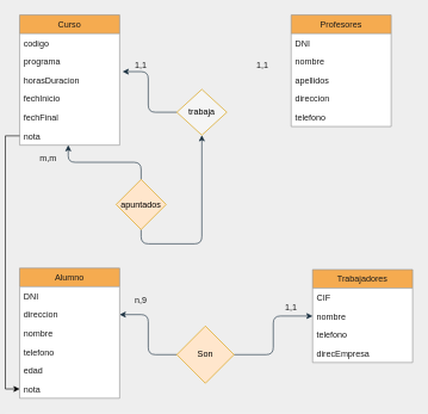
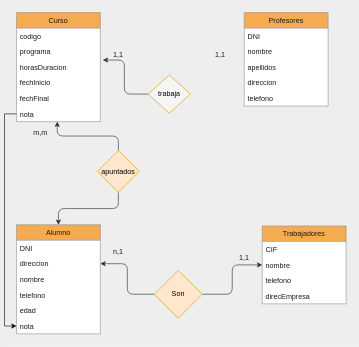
  <mxCell id="0" />
  <mxCell id="1" parent="0" />
  <mxCell id="2" value="Alumno" style="swimlane;fontStyle=0;childLayout=stackLayout;horizontal=1;startSize=26;horizontalStack=0;resizeParent=1;resizeParentMax=0;resizeLast=0;collapsible=1;marginBottom=0;fillColor=#F5AB50;strokeColor=#909090;swimlaneFillColor=#ffffff;fontColor=#1A1A1A;" parent="1" vertex="1"><mxGeometry x="20" y="374" width="140" height="182" as="geometry" /></mxCell>
  <mxCell id="3" value="DNI" style="text;strokeColor=none;fillColor=none;align=left;verticalAlign=top;spacingLeft=4;spacingRight=4;overflow=hidden;rotatable=0;points=[[0,0.5],[1,0.5]];portConstraint=eastwest;fontColor=#1A1A1A;" parent="2" vertex="1"><mxGeometry y="26" width="140" height="26" as="geometry" /></mxCell>
  <mxCell id="4" value="direccion" style="text;strokeColor=none;fillColor=none;align=left;verticalAlign=top;spacingLeft=4;spacingRight=4;overflow=hidden;rotatable=0;points=[[0,0.5],[1,0.5]];portConstraint=eastwest;fontColor=#1A1A1A;" parent="2" vertex="1"><mxGeometry y="52" width="140" height="26" as="geometry" /></mxCell>
  <mxCell id="5" value="nombre" style="text;strokeColor=none;fillColor=none;align=left;verticalAlign=top;spacingLeft=4;spacingRight=4;overflow=hidden;rotatable=0;points=[[0,0.5],[1,0.5]];portConstraint=eastwest;fontColor=#1A1A1A;" parent="2" vertex="1"><mxGeometry y="78" width="140" height="26" as="geometry" /></mxCell>
  <mxCell id="6" value="telefono" style="text;strokeColor=none;fillColor=none;align=left;verticalAlign=top;spacingLeft=4;spacingRight=4;overflow=hidden;rotatable=0;points=[[0,0.5],[1,0.5]];portConstraint=eastwest;fontColor=#1A1A1A;" parent="2" vertex="1"><mxGeometry y="104" width="140" height="26" as="geometry" /></mxCell>
  <mxCell id="7" value="edad" style="text;strokeColor=none;fillColor=none;align=left;verticalAlign=top;spacingLeft=4;spacingRight=4;overflow=hidden;rotatable=0;points=[[0,0.5],[1,0.5]];portConstraint=eastwest;fontColor=#1A1A1A;" vertex="1" parent="2"><mxGeometry y="130" width="140" height="26" as="geometry" /></mxCell>
  <mxCell id="8" value="nota" style="text;strokeColor=none;fillColor=none;align=left;verticalAlign=top;spacingLeft=4;spacingRight=4;overflow=hidden;rotatable=0;points=[[0,0.5],[1,0.5]];portConstraint=eastwest;fontColor=#1A1A1A;" parent="2" vertex="1"><mxGeometry y="156" width="140" height="26" as="geometry" /></mxCell>
  <mxCell id="9" value="Trabajadores" style="swimlane;fontStyle=0;childLayout=stackLayout;horizontal=1;startSize=26;horizontalStack=0;resizeParent=1;resizeParentMax=0;resizeLast=0;collapsible=1;marginBottom=0;fillColor=#F5AB50;strokeColor=#909090;swimlaneFillColor=#ffffff;fontColor=#1A1A1A;" parent="1" vertex="1"><mxGeometry x="430" y="376" width="140" height="130" as="geometry" /></mxCell>
  <mxCell id="10" value="CIF" style="text;strokeColor=none;fillColor=none;align=left;verticalAlign=top;spacingLeft=4;spacingRight=4;overflow=hidden;rotatable=0;points=[[0,0.5],[1,0.5]];portConstraint=eastwest;fontColor=#1A1A1A;" parent="9" vertex="1"><mxGeometry y="26" width="140" height="26" as="geometry" /></mxCell>
  <mxCell id="11" value="nombre" style="text;strokeColor=none;fillColor=none;align=left;verticalAlign=top;spacingLeft=4;spacingRight=4;overflow=hidden;rotatable=0;points=[[0,0.5],[1,0.5]];portConstraint=eastwest;fontColor=#1A1A1A;" parent="9" vertex="1"><mxGeometry y="52" width="140" height="26" as="geometry" /></mxCell>
  <mxCell id="12" value="telefono" style="text;strokeColor=none;fillColor=none;align=left;verticalAlign=top;spacingLeft=4;spacingRight=4;overflow=hidden;rotatable=0;points=[[0,0.5],[1,0.5]];portConstraint=eastwest;fontColor=#1A1A1A;" parent="9" vertex="1"><mxGeometry y="78" width="140" height="26" as="geometry" /></mxCell>
  <mxCell id="13" value="direcEmpresa" style="text;strokeColor=none;fillColor=none;align=left;verticalAlign=top;spacingLeft=4;spacingRight=4;overflow=hidden;rotatable=0;points=[[0,0.5],[1,0.5]];portConstraint=eastwest;fontColor=#1A1A1A;" parent="9" vertex="1"><mxGeometry y="104" width="140" height="26" as="geometry" /></mxCell>
  <mxCell id="14" style="edgeStyle=orthogonalEdgeStyle;orthogonalLoop=1;jettySize=auto;html=1;exitX=1;exitY=0.5;exitDx=0;exitDy=0;entryX=0;entryY=0.5;entryDx=0;entryDy=0;strokeColor=#182E3E;fontColor=#1A1A1A;labelBackgroundColor=#EEEEEE;" parent="1" source="16" target="11" edge="1"><mxGeometry relative="1" as="geometry" /></mxCell>
  <mxCell id="15" style="edgeStyle=orthogonalEdgeStyle;orthogonalLoop=1;jettySize=auto;html=1;exitX=0;exitY=0.5;exitDx=0;exitDy=0;entryX=1;entryY=0.5;entryDx=0;entryDy=0;strokeColor=#182E3E;fontColor=#1A1A1A;labelBackgroundColor=#EEEEEE;" parent="1" source="16" target="4" edge="1"><mxGeometry relative="1" as="geometry" /></mxCell>
- <mxCell id="16" value="Son" style="rhombus;whiteSpace=wrap;html=1;fillColor=#ffe6cc;strokeColor=#d79b00;" parent="1" vertex="1"><mxGeometry x="240" y="455" width="80" height="80" as="geometry" /></mxCell>
+ <mxCell id="16" value="Son" style="rhombus;whiteSpace=wrap;html=1;fillColor=#ffe6cc;strokeColor=#d79b00;" parent="1" vertex="1"><mxGeometry x="250" y="450" width="80" height="80" as="geometry" /></mxCell>
  <mxCell id="17" value="0,1" style="text;strokeColor=none;fillColor=none;align=left;verticalAlign=top;spacingLeft=4;spacingRight=4;overflow=hidden;rotatable=0;points=[[0,0.5],[1,0.5]];portConstraint=eastwest;fontColor=#1A1A1A;" parent="1" vertex="1"><mxGeometry x="70" y="110" width="60" height="26" as="geometry" /></mxCell>
  <mxCell id="18" value="Curso" style="swimlane;fontStyle=0;childLayout=stackLayout;horizontal=1;startSize=26;horizontalStack=0;resizeParent=1;resizeParentMax=0;resizeLast=0;collapsible=1;marginBottom=0;fillColor=#F5AB50;strokeColor=#909090;swimlaneFillColor=#ffffff;fontColor=#1A1A1A;" parent="1" vertex="1"><mxGeometry x="20" y="20" width="140" height="182" as="geometry" /></mxCell>
  <mxCell id="19" value="codigo" style="text;strokeColor=none;fillColor=none;align=left;verticalAlign=top;spacingLeft=4;spacingRight=4;overflow=hidden;rotatable=0;points=[[0,0.5],[1,0.5]];portConstraint=eastwest;fontColor=#1A1A1A;" parent="18" vertex="1"><mxGeometry y="26" width="140" height="26" as="geometry" /></mxCell>
  <mxCell id="20" value="programa" style="text;strokeColor=none;fillColor=none;align=left;verticalAlign=top;spacingLeft=4;spacingRight=4;overflow=hidden;rotatable=0;points=[[0,0.5],[1,0.5]];portConstraint=eastwest;fontColor=#1A1A1A;" parent="18" vertex="1"><mxGeometry y="52" width="140" height="26" as="geometry" /></mxCell>
  <mxCell id="21" value="horasDuracion" style="text;strokeColor=none;fillColor=none;align=left;verticalAlign=top;spacingLeft=4;spacingRight=4;overflow=hidden;rotatable=0;points=[[0,0.5],[1,0.5]];portConstraint=eastwest;fontColor=#1A1A1A;" parent="18" vertex="1"><mxGeometry y="78" width="140" height="26" as="geometry" /></mxCell>
  <mxCell id="22" value="fechInicio" style="text;strokeColor=none;fillColor=none;align=left;verticalAlign=top;spacingLeft=4;spacingRight=4;overflow=hidden;rotatable=0;points=[[0,0.5],[1,0.5]];portConstraint=eastwest;fontColor=#1A1A1A;" parent="18" vertex="1"><mxGeometry y="104" width="140" height="26" as="geometry" /></mxCell>
  <mxCell id="23" value="fechFinal" style="text;strokeColor=none;fillColor=none;align=left;verticalAlign=top;spacingLeft=4;spacingRight=4;overflow=hidden;rotatable=0;points=[[0,0.5],[1,0.5]];portConstraint=eastwest;fontColor=#1A1A1A;" vertex="1" parent="18"><mxGeometry y="130" width="140" height="26" as="geometry" /></mxCell>
  <mxCell id="24" value="nota" style="text;strokeColor=none;fillColor=none;align=left;verticalAlign=top;spacingLeft=4;spacingRight=4;overflow=hidden;rotatable=0;points=[[0,0.5],[1,0.5]];portConstraint=eastwest;fontColor=#1A1A1A;" parent="18" vertex="1"><mxGeometry y="156" width="140" height="26" as="geometry" /></mxCell>
- <mxCell id="25" style="edgeStyle=orthogonalEdgeStyle;orthogonalLoop=1;jettySize=auto;html=1;exitX=0.5;exitY=1;exitDx=0;exitDy=0;strokeColor=#182E3E;fontColor=#1A1A1A;labelBackgroundColor=#EEEEEE;" parent="1" source="27" target="35" edge="1"><mxGeometry relative="1" as="geometry" /></mxCell>
+ <mxCell id="25" style="edgeStyle=orthogonalEdgeStyle;orthogonalLoop=1;jettySize=auto;html=1;exitX=0.5;exitY=1;exitDx=0;exitDy=0;entryX=0.5;entryY=0;entryDx=0;entryDy=0;strokeColor=#182E3E;fontColor=#1A1A1A;labelBackgroundColor=#EEEEEE;" parent="1" source="27" target="2" edge="1"><mxGeometry relative="1" as="geometry" /></mxCell>
  <mxCell id="26" style="edgeStyle=orthogonalEdgeStyle;orthogonalLoop=1;jettySize=auto;html=1;exitX=0.5;exitY=0;exitDx=0;exitDy=0;entryX=0.486;entryY=1;entryDx=0;entryDy=0;entryPerimeter=0;strokeColor=#182E3E;fontColor=#1A1A1A;labelBackgroundColor=#EEEEEE;" parent="1" source="27" target="24" edge="1"><mxGeometry relative="1" as="geometry" /></mxCell>
  <mxCell id="27" value="apuntados" style="rhombus;whiteSpace=wrap;html=1;fillColor=#ffe6cc;strokeColor=#d79b00;" parent="1" vertex="1"><mxGeometry x="155" y="250" width="70" height="70" as="geometry" /></mxCell>
  <mxCell id="28" value="Profesores" style="swimlane;fontStyle=0;childLayout=stackLayout;horizontal=1;startSize=26;horizontalStack=0;resizeParent=1;resizeParentMax=0;resizeLast=0;collapsible=1;marginBottom=0;fillColor=#F5AB50;strokeColor=#909090;swimlaneFillColor=#ffffff;fontColor=#1A1A1A;" parent="1" vertex="1"><mxGeometry x="400" y="20" width="140" height="156" as="geometry" /></mxCell>
  <mxCell id="29" value="DNI" style="text;strokeColor=none;fillColor=none;align=left;verticalAlign=top;spacingLeft=4;spacingRight=4;overflow=hidden;rotatable=0;points=[[0,0.5],[1,0.5]];portConstraint=eastwest;fontColor=#1A1A1A;" parent="28" vertex="1"><mxGeometry y="26" width="140" height="26" as="geometry" /></mxCell>
  <mxCell id="30" value="nombre" style="text;strokeColor=none;fillColor=none;align=left;verticalAlign=top;spacingLeft=4;spacingRight=4;overflow=hidden;rotatable=0;points=[[0,0.5],[1,0.5]];portConstraint=eastwest;fontColor=#1A1A1A;" parent="28" vertex="1"><mxGeometry y="52" width="140" height="26" as="geometry" /></mxCell>
  <mxCell id="31" value="apellidos" style="text;strokeColor=none;fillColor=none;align=left;verticalAlign=top;spacingLeft=4;spacingRight=4;overflow=hidden;rotatable=0;points=[[0,0.5],[1,0.5]];portConstraint=eastwest;fontColor=#1A1A1A;" parent="28" vertex="1"><mxGeometry y="78" width="140" height="26" as="geometry" /></mxCell>
  <mxCell id="32" value="direccion" style="text;strokeColor=none;fillColor=none;align=left;verticalAlign=top;spacingLeft=4;spacingRight=4;overflow=hidden;rotatable=0;points=[[0,0.5],[1,0.5]];portConstraint=eastwest;fontColor=#1A1A1A;" parent="28" vertex="1"><mxGeometry y="104" width="140" height="26" as="geometry" /></mxCell>
  <mxCell id="33" value="telefono" style="text;strokeColor=none;fillColor=none;align=left;verticalAlign=top;spacingLeft=4;spacingRight=4;overflow=hidden;rotatable=0;points=[[0,0.5],[1,0.5]];portConstraint=eastwest;fontColor=#1A1A1A;" parent="28" vertex="1"><mxGeometry y="130" width="140" height="26" as="geometry" /></mxCell>
  <mxCell id="34" style="edgeStyle=orthogonalEdgeStyle;orthogonalLoop=1;jettySize=auto;html=1;exitX=0;exitY=0.5;exitDx=0;exitDy=0;entryX=1.029;entryY=0.046;entryDx=0;entryDy=0;entryPerimeter=0;strokeColor=#182E3E;fontColor=#1A1A1A;labelBackgroundColor=#EEEEEE;" parent="1" source="35" target="21" edge="1"><mxGeometry relative="1" as="geometry" /></mxCell>
  <mxCell id="35" value="trabaja" style="rhombus;whiteSpace=wrap;html=1;fillColor=#f5f5f5;strokeColor=#d79b00;" parent="1" vertex="1"><mxGeometry x="240" y="124" width="70" height="64" as="geometry" /></mxCell>
  <mxCell id="36" value="1,1" style="text;html=1;strokeColor=none;fillColor=none;align=center;verticalAlign=middle;whiteSpace=wrap;fontColor=#1A1A1A;" parent="1" vertex="1"><mxGeometry x="170" y="80" width="40" height="20" as="geometry" /></mxCell>
  <mxCell id="37" value="1,1" style="text;html=1;strokeColor=none;fillColor=none;align=center;verticalAlign=middle;whiteSpace=wrap;fontColor=#1A1A1A;" parent="1" vertex="1"><mxGeometry x="340" y="80" width="40" height="20" as="geometry" /></mxCell>
  <mxCell id="38" value="m,m" style="text;html=1;strokeColor=none;fillColor=none;align=center;verticalAlign=middle;whiteSpace=wrap;fontColor=#1A1A1A;" parent="1" vertex="1"><mxGeometry x="40" y="210" width="40" height="20" as="geometry" /></mxCell>
  <mxCell id="39" value="1,1" style="text;html=1;strokeColor=none;fillColor=none;align=center;verticalAlign=middle;whiteSpace=wrap;fontColor=#1A1A1A;" parent="1" vertex="1"><mxGeometry x="380" y="420" width="40" height="20" as="geometry" /></mxCell>
- <mxCell id="40" value="n,9" style="text;html=1;strokeColor=none;fillColor=none;align=center;verticalAlign=middle;whiteSpace=wrap;fontColor=#1A1A1A;" parent="1" vertex="1"><mxGeometry x="170" y="410" width="40" height="20" as="geometry" /></mxCell>
+ <mxCell id="40" value="n,1" style="text;html=1;strokeColor=none;fillColor=none;align=center;verticalAlign=middle;whiteSpace=wrap;fontColor=#1A1A1A;" parent="1" vertex="1"><mxGeometry x="170" y="410" width="40" height="20" as="geometry" /></mxCell>
  <mxCell id="41" style="edgeStyle=orthogonalEdgeStyle;rounded=0;orthogonalLoop=1;jettySize=auto;html=1;exitX=0;exitY=0.5;exitDx=0;exitDy=0;entryX=0;entryY=0.5;entryDx=0;entryDy=0;" edge="1" parent="1" source="24" target="8"><mxGeometry relative="1" as="geometry" /></mxCell>
